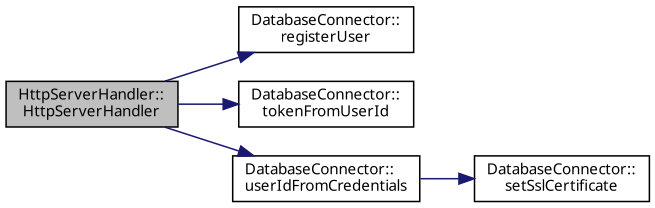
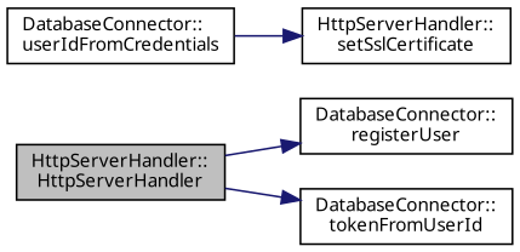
  digraph {
    fontname="Noto Sans"
    rankdir=LR
    node [color=black fillcolor=white fontname="Noto Sans" fontsize=10 shape=record style=filled]
    edge [color=midnightblue fontname="Noto Sans" fontsize=10 labelfontname=Helvetica labelfontsize=10 style=solid]
    n1 [fillcolor=grey75 fontcolor=black height=0.2 label="HttpServerHandler::\lHttpServerHandler" width=0.4]
    n2 [height=0.2 label="DatabaseConnector::\lregisterUser" width=0.4]
    n3 [height=0.2 label="DatabaseConnector::\ltokenFromUserId" width=0.4]
    n4 [height=0.2 label="DatabaseConnector::\luserIdFromCredentials" width=0.4]
-   n5 [height=0.2 label="DatabaseConnector::\lsetSslCertificate" width=0.4]
+   n5 [height=0.2 label="HttpServerHandler::\lsetSslCertificate" width=0.4]
    n1 -> n2
    n1 -> n3
-   n1 -> n4
    n4 -> n5
  }
